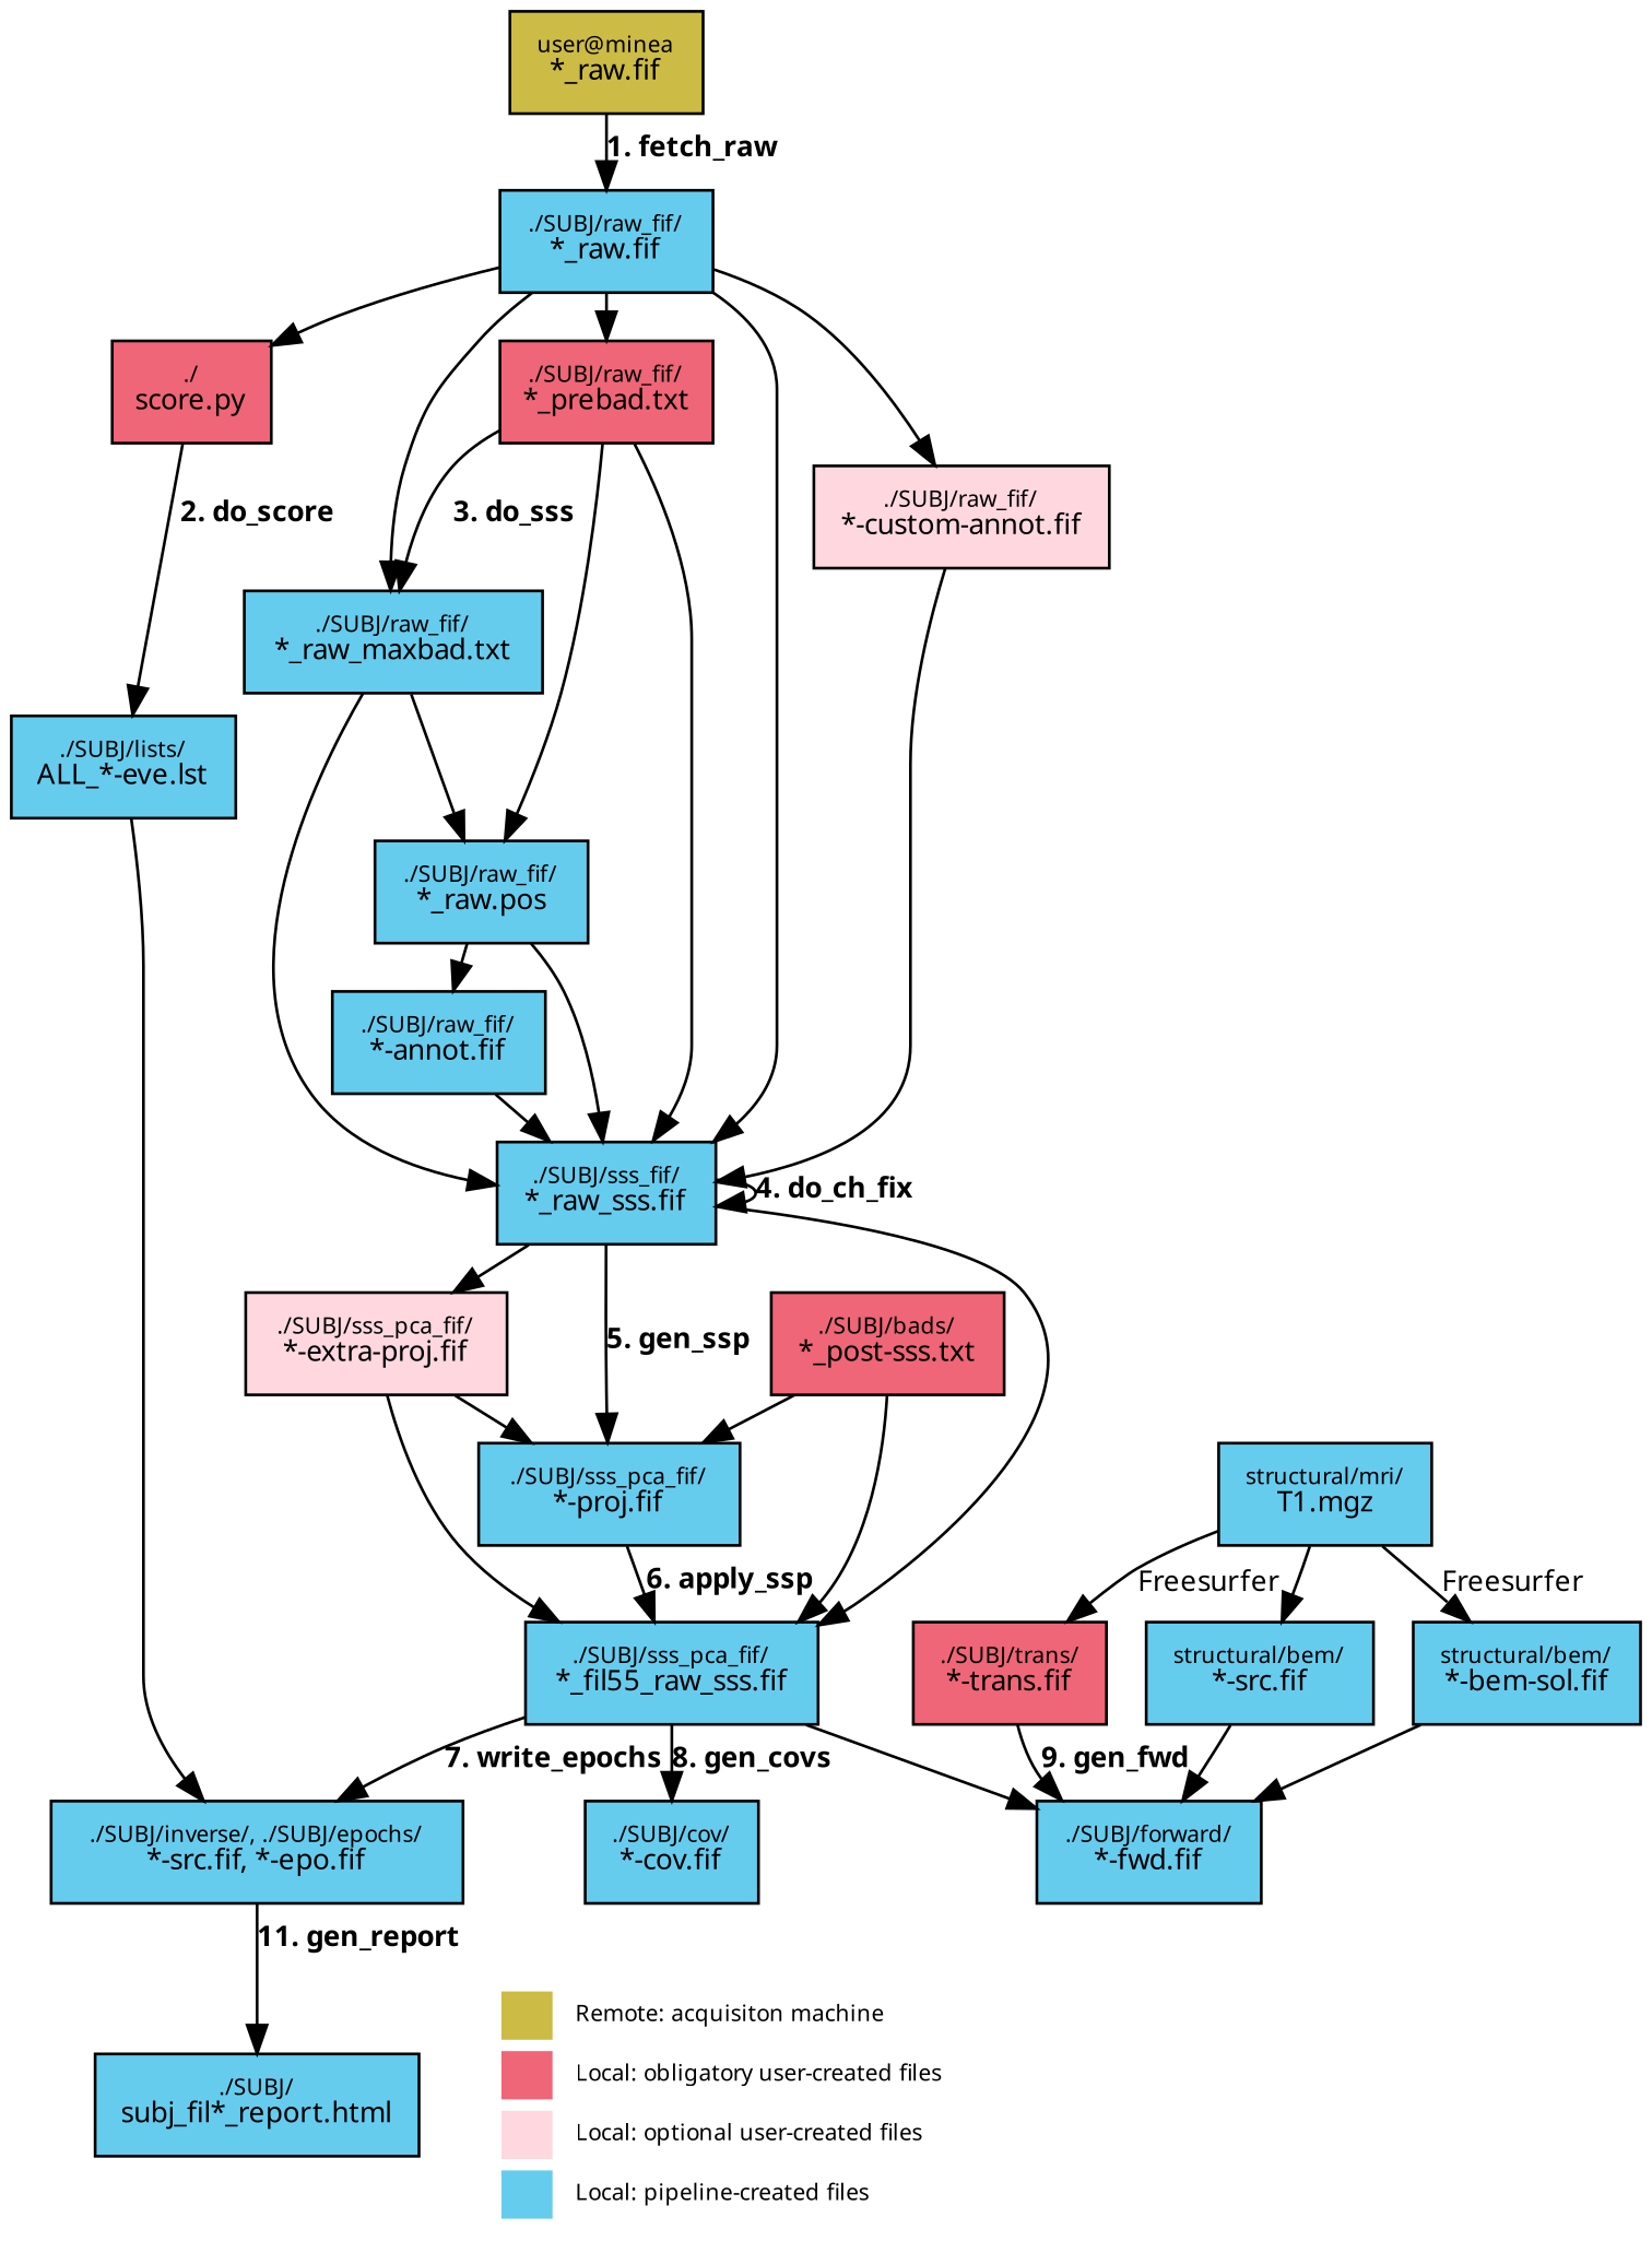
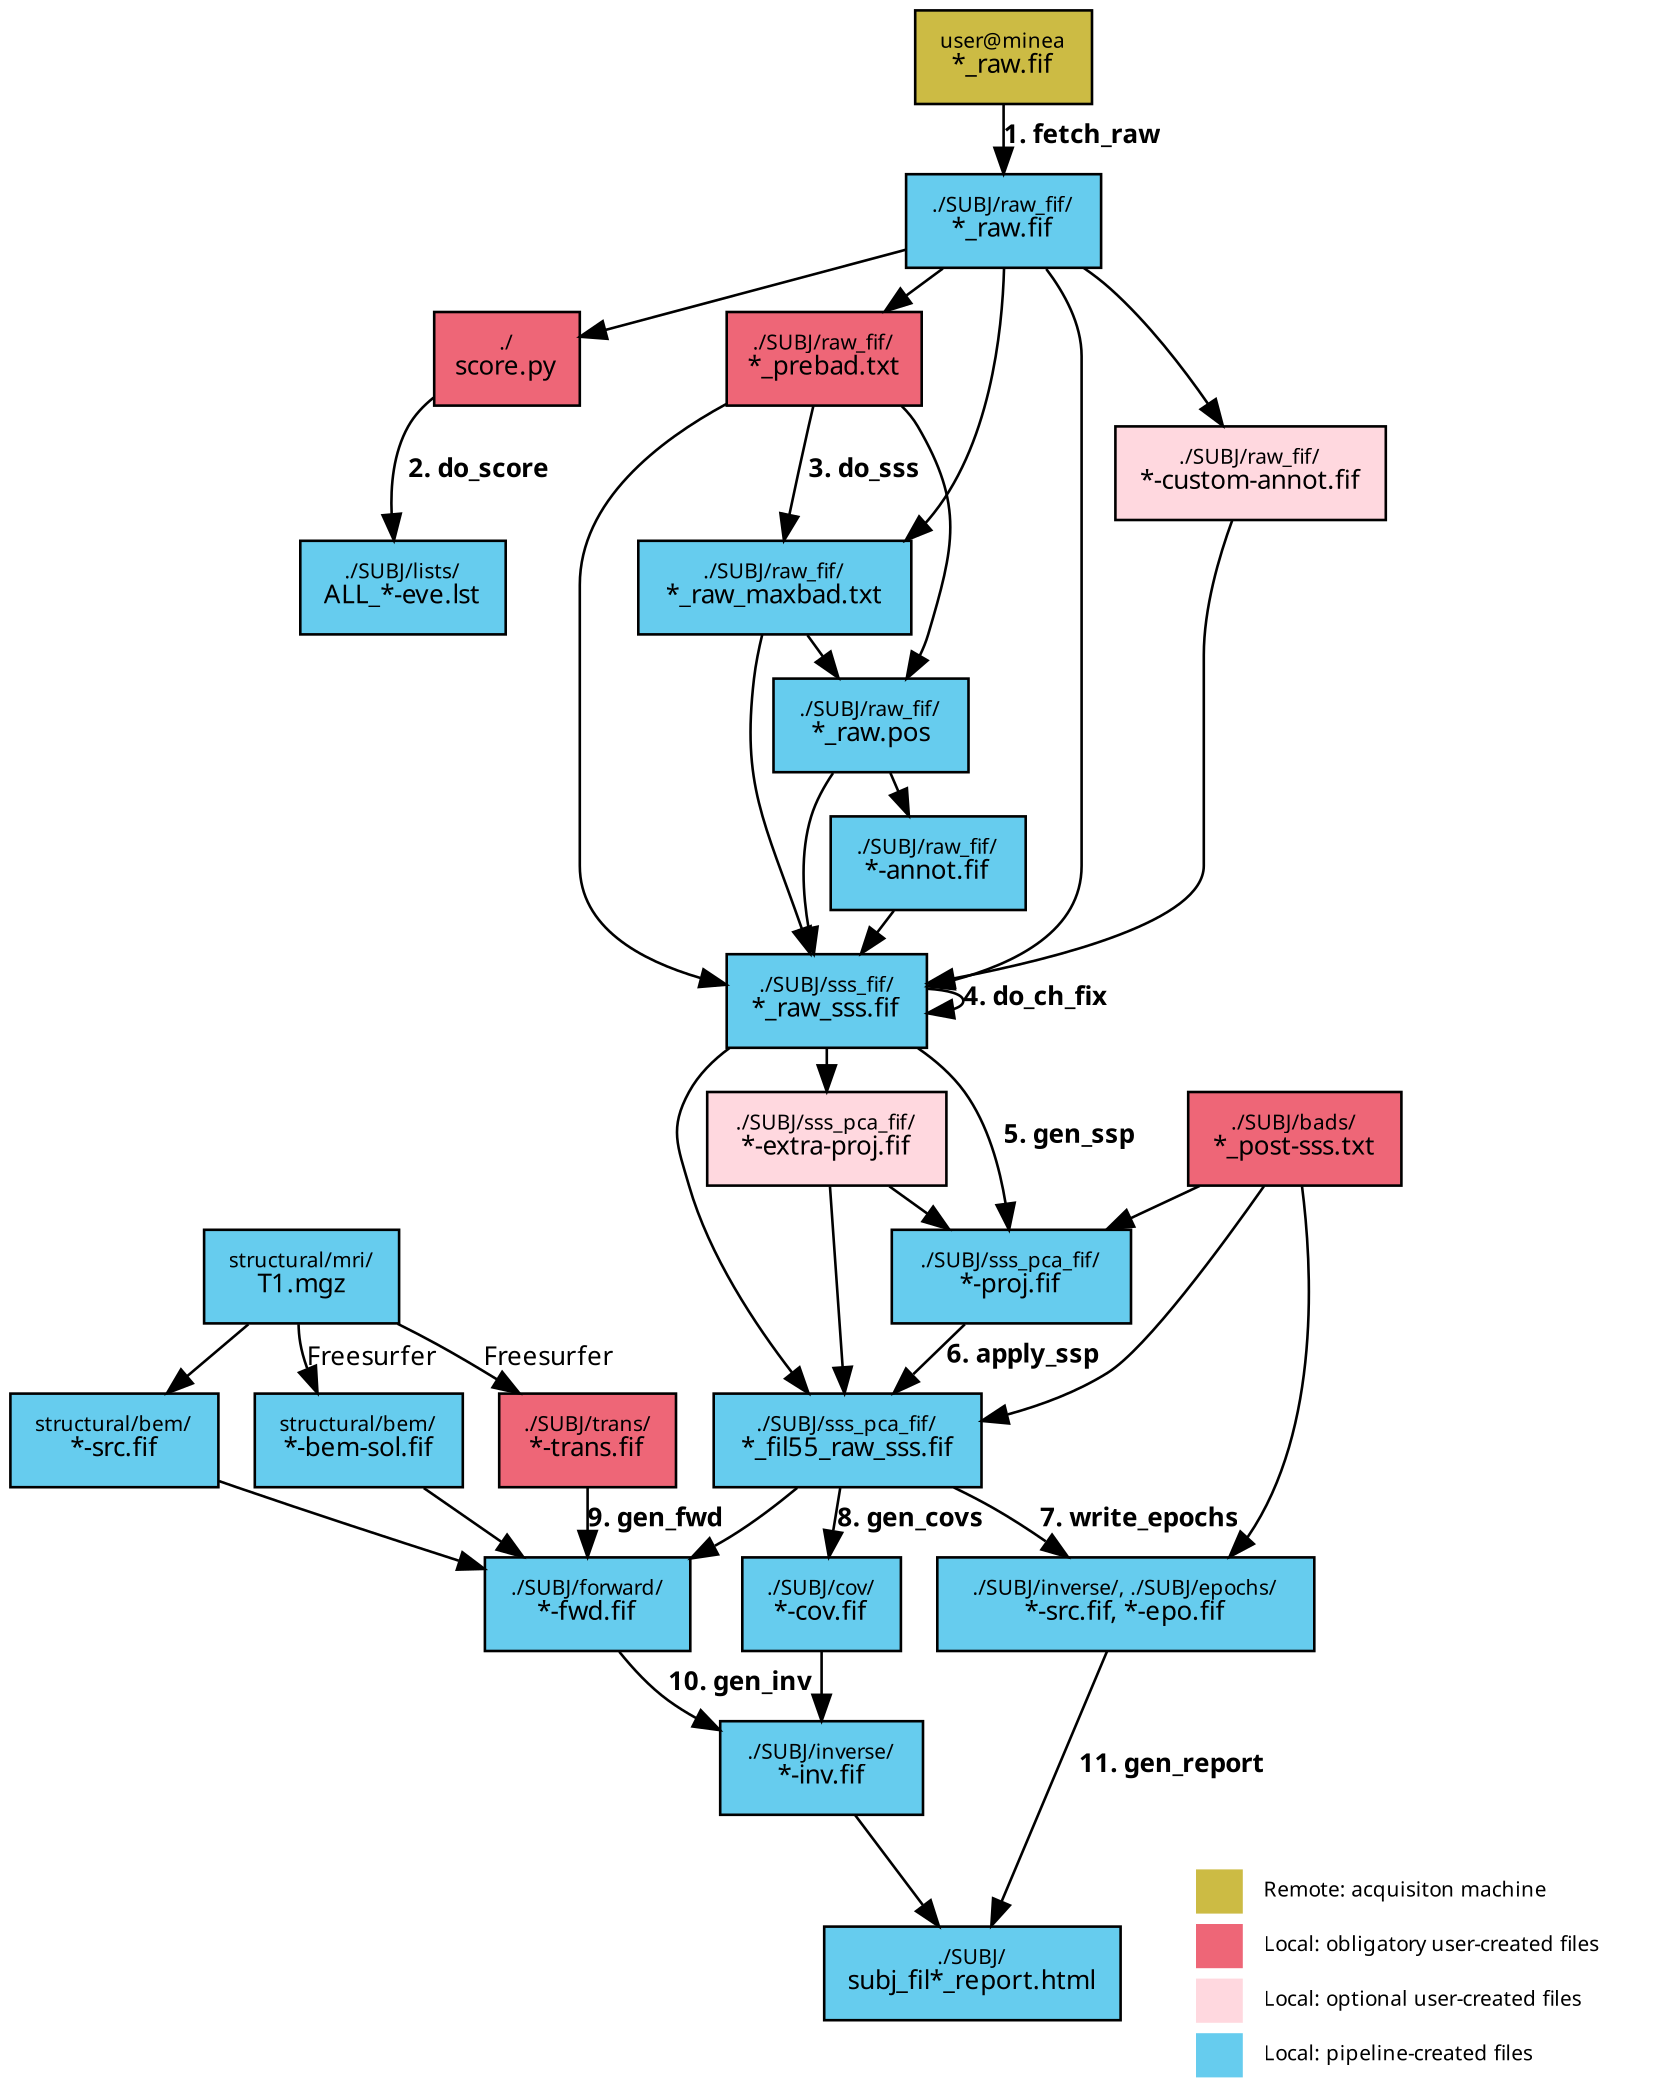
  strict digraph {
    nodesep=0.2
    ranksep=0.1
    node [fillcolor="#66CCEE" fontcolor="#000000" fontname="sans-serif" fontsize=8 margin="0.1,0.05" shape=box style=filled]
    edge [fontname="sans-serif" fontsize=10]
    n1 [height=0.5 label=<<FONT POINT-SIZE="8">./SUBJ/</FONT><BR/><FONT POINT-SIZE="10">subj_fil*_report.html</FONT>> width=1.5833]
    n2 [height=1.2222 label=<<TABLE BORDER="0" CELLBORDER="0" CELLSPACING="4" CELLPADDING="4"><TR><TD BGCOLOR="#CCBB44">    </TD><TD ALIGN="left">Remote: acquisiton machine</TD></TR><TR><TD BGCOLOR="#EE6677">    </TD><TD ALIGN="left">Local: obligatory user-created files</TD></TR><TR><TD BGCOLOR="#FFD8DF">    </TD><TD ALIGN="left">Local: optional user-created files</TD></TR><TR><TD BGCOLOR="#66CCEE">    </TD><TD ALIGN="left">Local: pipeline-created files</TD></TR></TABLE>> margin=0 shape=plaintext width=2.625 fillcolor="" fontcolor="" style=""]
    n3 [fillcolor="#EE6677" height=0.5 label=<<FONT POINT-SIZE="8">./</FONT><BR/><FONT POINT-SIZE="10">score.py</FONT>> width=0.77778]
    n4 [height=0.5 label=<<FONT POINT-SIZE="8">./SUBJ/lists/</FONT><BR/><FONT POINT-SIZE="10">ALL_*-eve.lst</FONT>> width=1.0972]
    n5 [height=0.5 label=<<FONT POINT-SIZE="8">./SUBJ/inverse/, ./SUBJ/epochs/</FONT><BR/><FONT POINT-SIZE="10">*-src.fif, *-epo.fif</FONT>> width=2.0139]
    n6 [height=0.5 label=<<FONT POINT-SIZE="8">structural/mri/</FONT><BR/><FONT POINT-SIZE="10">T1.mgz</FONT>> width=1.0417]
    n7 [height=0.5 label=<<FONT POINT-SIZE="8">structural/bem/</FONT><BR/><FONT POINT-SIZE="10">*-bem-sol.fif</FONT>> width=1.1111]
    n8 [fillcolor="#EE6677" height=0.5 label=<<FONT POINT-SIZE="8">./SUBJ/trans/</FONT><BR/><FONT POINT-SIZE="10">*-trans.fif</FONT>> width=0.94444]
    n9 [height=0.5 label=<<FONT POINT-SIZE="8">structural/bem/</FONT><BR/><FONT POINT-SIZE="10">*-src.fif</FONT>> width=1.1111]
    n10 [height=0.5 label=<<FONT POINT-SIZE="8">./SUBJ/forward/</FONT><BR/><FONT POINT-SIZE="10">*-fwd.fif</FONT>> width=1.0972]
+   n11 [height=0.5 label=<<FONT POINT-SIZE="8">./SUBJ/inverse/</FONT><BR/><FONT POINT-SIZE="10">*-inv.fif</FONT>> width=1.0833]
    n12 [fillcolor="#EE6677" height=0.5 label=<<FONT POINT-SIZE="8">./SUBJ/raw_fif/</FONT><BR/><FONT POINT-SIZE="10">*_prebad.txt</FONT>> width=1.0417]
    n13 [height=0.5 label=<<FONT POINT-SIZE="8">./SUBJ/raw_fif/</FONT><BR/><FONT POINT-SIZE="10">*_raw_maxbad.txt</FONT>> width=1.4583]
    n14 [height=0.5 label=<<FONT POINT-SIZE="8">./SUBJ/raw_fif/</FONT><BR/><FONT POINT-SIZE="10">*_raw.pos</FONT>> width=1.0417]
    n15 [height=0.5 label=<<FONT POINT-SIZE="8">./SUBJ/sss_fif/</FONT><BR/><FONT POINT-SIZE="10">*_raw_sss.fif</FONT>> width=1.0694]
    n16 [height=0.5 label=<<FONT POINT-SIZE="8">./SUBJ/raw_fif/</FONT><BR/><FONT POINT-SIZE="10">*-annot.fif</FONT>> width=1.0417]
    n17 [height=0.5 label=<<FONT POINT-SIZE="8">./SUBJ/sss_pca_fif/</FONT><BR/><FONT POINT-SIZE="10">*_fil55_raw_sss.fif</FONT>> width=1.4306]
    n18 [height=0.5 label=<<FONT POINT-SIZE="8">./SUBJ/sss_pca_fif/</FONT><BR/><FONT POINT-SIZE="10">*-proj.fif</FONT>> width=1.2778]
    n19 [fillcolor="#FFD8DF" height=0.5 label=<<FONT POINT-SIZE="8">./SUBJ/sss_pca_fif/</FONT><BR/><FONT POINT-SIZE="10">*-extra-proj.fif</FONT>> width=1.2778]
    n20 [fillcolor="#EE6677" height=0.5 label=<<FONT POINT-SIZE="8">./SUBJ/bads/</FONT><BR/><FONT POINT-SIZE="10">*_post-sss.txt</FONT>> width=1.1389]
    n21 [height=0.5 label=<<FONT POINT-SIZE="8">./SUBJ/cov/</FONT><BR/><FONT POINT-SIZE="10">*-cov.fif</FONT>> width=0.84722]
    n22 [fillcolor="#CCBB44" height=0.5 label=<<FONT POINT-SIZE="8">user@minea</FONT><BR/><FONT POINT-SIZE="10">*_raw.fif</FONT>> width=0.94444]
    n23 [height=0.5 label=<<FONT POINT-SIZE="8">./SUBJ/raw_fif/</FONT><BR/><FONT POINT-SIZE="10">*_raw.fif</FONT>> width=1.0417]
    n24 [fillcolor="#FFD8DF" height=0.5 label=<<FONT POINT-SIZE="8">./SUBJ/raw_fif/</FONT><BR/><FONT POINT-SIZE="10">*-custom-annot.fif</FONT>> width=1.4444]
    subgraph sub_1 {
      rank=same
      n1
      n2
    }
    n3 -> n4 [label=<<B>2. do_score</B>>]
-   n4 -> n5
+   n20 -> n5
    n5 -> n1 [label=<<B>11. gen_report</B>>]
    n6 -> n7 [label=Freesurfer]
    n6 -> n8 [label=Freesurfer]
    n6 -> n9
    n7 -> n10
    n8 -> n10 [label=<<B>9. gen_fwd</B>>]
    n9 -> n10
+   n10 -> n11 [label=<<B>10. gen_inv</B>>]
+   n11 -> n1
    n12 -> n13 [label=<<B>3. do_sss</B>>]
    n12 -> n14
    n12 -> n15
    n13 -> n14
    n13 -> n15
    n14 -> n15
    n14 -> n16
    n15 -> n15 [label=<<B>4. do_ch_fix</B>>]
    n15 -> n17
    n15 -> n18 [label=<<B>5. gen_ssp</B>>]
    n15 -> n19
    n16 -> n15
    n17 -> n5 [label=<<B>7. write_epochs</B>>]
    n17 -> n10
    n17 -> n21 [label=<<B>8. gen_covs</B>>]
    n18 -> n17 [label=<<B>6. apply_ssp</B>>]
    n19 -> n17
    n19 -> n18
    n20 -> n17
    n20 -> n18
+   n21 -> n11
    n22 -> n23 [label=<<B>1. fetch_raw</B>>]
    n23 -> n3
    n23 -> n12
    n23 -> n13
    n23 -> n15
    n23 -> n24
    n24 -> n15
  }
